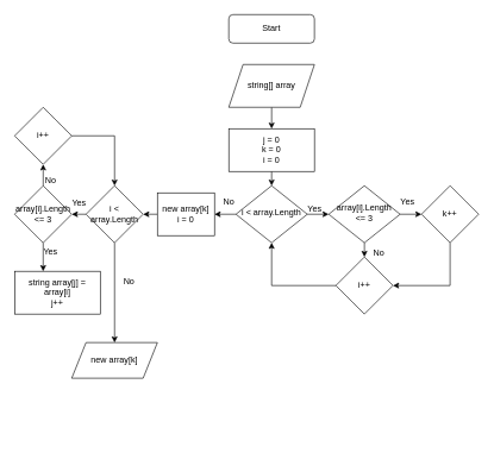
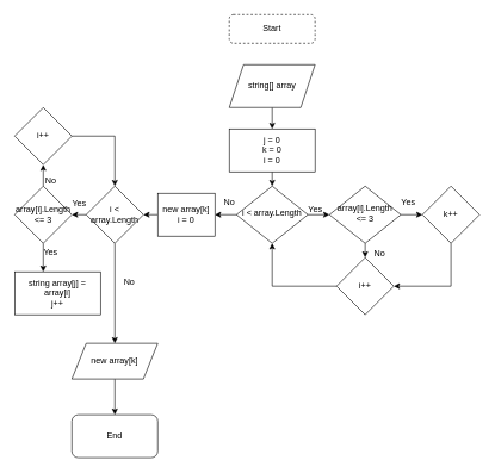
  <mxCell id="0" />
  <mxCell id="1" parent="0" />
- <mxCell id="2" value="Start" style="rounded=1;whiteSpace=wrap;html=1;fontSize=12;glass=0;strokeWidth=1;shadow=0;" parent="1" vertex="1"><mxGeometry x="320" y="20" width="120" height="40" as="geometry" /></mxCell>
+ <mxCell id="2" value="Start" style="rounded=1;whiteSpace=wrap;html=1;fontSize=12;glass=0;strokeWidth=1;shadow=0;dashed=1;" parent="1" vertex="1"><mxGeometry x="320" y="20" width="120" height="40" as="geometry" /></mxCell>
  <mxCell id="3" style="edgeStyle=orthogonalEdgeStyle;rounded=0;orthogonalLoop=1;jettySize=auto;html=1;exitX=1;exitY=0.5;exitDx=0;exitDy=0;entryX=0;entryY=0.5;entryDx=0;entryDy=0;" parent="1" source="5" target="8" edge="1"><mxGeometry relative="1" as="geometry" /></mxCell>
  <mxCell id="4" style="edgeStyle=orthogonalEdgeStyle;rounded=0;orthogonalLoop=1;jettySize=auto;html=1;exitX=0;exitY=0.5;exitDx=0;exitDy=0;entryX=1;entryY=0.5;entryDx=0;entryDy=0;" parent="1" source="5" target="28" edge="1"><mxGeometry relative="1" as="geometry" /></mxCell>
  <mxCell id="5" value="i &amp;lt; array.Length" style="rhombus;whiteSpace=wrap;html=1;shadow=0;fontFamily=Helvetica;fontSize=12;align=center;strokeWidth=1;spacing=6;spacingTop=-4;" parent="1" vertex="1"><mxGeometry x="330" y="260" width="100" height="80" as="geometry" /></mxCell>
  <mxCell id="6" style="edgeStyle=orthogonalEdgeStyle;rounded=0;orthogonalLoop=1;jettySize=auto;html=1;exitX=1;exitY=0.5;exitDx=0;exitDy=0;entryX=0;entryY=0.5;entryDx=0;entryDy=0;" parent="1" source="8" target="18" edge="1"><mxGeometry relative="1" as="geometry" /></mxCell>
  <mxCell id="7" style="edgeStyle=orthogonalEdgeStyle;rounded=0;orthogonalLoop=1;jettySize=auto;html=1;exitX=0.5;exitY=1;exitDx=0;exitDy=0;entryX=0.5;entryY=0;entryDx=0;entryDy=0;" parent="1" source="8" target="23" edge="1"><mxGeometry relative="1" as="geometry" /></mxCell>
  <mxCell id="8" value="array[i].Length &amp;lt;= 3" style="rhombus;whiteSpace=wrap;html=1;shadow=0;fontFamily=Helvetica;fontSize=12;align=center;strokeWidth=1;spacing=6;spacingTop=-4;" parent="1" vertex="1"><mxGeometry x="460" y="260" width="100" height="80" as="geometry" /></mxCell>
  <mxCell id="9" style="edgeStyle=orthogonalEdgeStyle;rounded=0;orthogonalLoop=1;jettySize=auto;html=1;exitX=0.5;exitY=1;exitDx=0;exitDy=0;entryX=0.5;entryY=0;entryDx=0;entryDy=0;" parent="1" source="10" target="12" edge="1"><mxGeometry relative="1" as="geometry" /></mxCell>
  <mxCell id="10" value="string[] array" style="shape=parallelogram;perimeter=parallelogramPerimeter;whiteSpace=wrap;html=1;fixedSize=1;" parent="1" vertex="1"><mxGeometry x="320" y="90" width="120" height="60" as="geometry" /></mxCell>
  <mxCell id="11" style="edgeStyle=orthogonalEdgeStyle;rounded=0;orthogonalLoop=1;jettySize=auto;html=1;exitX=0.5;exitY=1;exitDx=0;exitDy=0;entryX=0.5;entryY=0;entryDx=0;entryDy=0;" parent="1" source="12" target="5" edge="1"><mxGeometry relative="1" as="geometry" /></mxCell>
  <mxCell id="12" value="j = 0&lt;br&gt;k = 0&lt;br&gt;i = 0" style="rounded=0;whiteSpace=wrap;html=1;" parent="1" vertex="1"><mxGeometry x="320" y="180" width="120" height="60" as="geometry" /></mxCell>
  <mxCell id="13" value="Yes" style="text;html=1;align=center;verticalAlign=middle;resizable=0;points=[];autosize=1;strokeColor=none;fillColor=none;" parent="1" vertex="1"><mxGeometry x="420" y="278" width="40" height="30" as="geometry" /></mxCell>
  <mxCell id="14" style="edgeStyle=orthogonalEdgeStyle;rounded=0;orthogonalLoop=1;jettySize=auto;html=1;exitX=0.5;exitY=0;exitDx=0;exitDy=0;entryX=0.5;entryY=1;entryDx=0;entryDy=0;" parent="1" source="16" target="33" edge="1"><mxGeometry relative="1" as="geometry" /></mxCell>
  <mxCell id="15" style="edgeStyle=orthogonalEdgeStyle;rounded=0;orthogonalLoop=1;jettySize=auto;html=1;exitX=0.5;exitY=1;exitDx=0;exitDy=0;entryX=0.333;entryY=0;entryDx=0;entryDy=0;entryPerimeter=0;" parent="1" source="16" target="35" edge="1"><mxGeometry relative="1" as="geometry" /></mxCell>
  <mxCell id="16" value="array[i].Length &amp;lt;= 3" style="rhombus;whiteSpace=wrap;html=1;" parent="1" vertex="1"><mxGeometry x="20" y="260" width="80" height="80" as="geometry" /></mxCell>
  <mxCell id="17" style="edgeStyle=orthogonalEdgeStyle;rounded=0;orthogonalLoop=1;jettySize=auto;html=1;exitX=0.5;exitY=1;exitDx=0;exitDy=0;entryX=1;entryY=0.5;entryDx=0;entryDy=0;" parent="1" source="18" target="23" edge="1"><mxGeometry relative="1" as="geometry" /></mxCell>
  <mxCell id="18" value="k++" style="rhombus;whiteSpace=wrap;html=1;" parent="1" vertex="1"><mxGeometry x="590" y="260" width="80" height="80" as="geometry" /></mxCell>
  <mxCell id="19" style="edgeStyle=orthogonalEdgeStyle;rounded=0;orthogonalLoop=1;jettySize=auto;html=1;exitX=0;exitY=0.5;exitDx=0;exitDy=0;entryX=1;entryY=0.5;entryDx=0;entryDy=0;" parent="1" source="21" target="16" edge="1"><mxGeometry relative="1" as="geometry" /></mxCell>
  <mxCell id="20" style="edgeStyle=orthogonalEdgeStyle;rounded=0;orthogonalLoop=1;jettySize=auto;html=1;exitX=0.5;exitY=1;exitDx=0;exitDy=0;entryX=0.5;entryY=0;entryDx=0;entryDy=0;" edge="1" parent="1" source="21" target="30"><mxGeometry relative="1" as="geometry" /></mxCell>
  <mxCell id="21" value="i &amp;lt; array.Length" style="rhombus;whiteSpace=wrap;html=1;" parent="1" vertex="1"><mxGeometry x="120" y="260" width="80" height="80" as="geometry" /></mxCell>
  <mxCell id="22" style="edgeStyle=orthogonalEdgeStyle;rounded=0;orthogonalLoop=1;jettySize=auto;html=1;exitX=0;exitY=0.5;exitDx=0;exitDy=0;entryX=0.5;entryY=1;entryDx=0;entryDy=0;" parent="1" source="23" target="5" edge="1"><mxGeometry relative="1" as="geometry" /></mxCell>
  <mxCell id="23" value="i++" style="rhombus;whiteSpace=wrap;html=1;" parent="1" vertex="1"><mxGeometry x="470" y="360" width="80" height="80" as="geometry" /></mxCell>
  <mxCell id="24" value="Yes" style="text;html=1;align=center;verticalAlign=middle;resizable=0;points=[];autosize=1;strokeColor=none;fillColor=none;" parent="1" vertex="1"><mxGeometry x="550" y="268" width="40" height="30" as="geometry" /></mxCell>
  <mxCell id="25" value="No" style="text;html=1;align=center;verticalAlign=middle;resizable=0;points=[];autosize=1;strokeColor=none;fillColor=none;" parent="1" vertex="1"><mxGeometry x="510" y="340" width="40" height="30" as="geometry" /></mxCell>
  <mxCell id="26" value="No" style="text;html=1;align=center;verticalAlign=middle;resizable=0;points=[];autosize=1;strokeColor=none;fillColor=none;" parent="1" vertex="1"><mxGeometry x="300" y="268" width="40" height="30" as="geometry" /></mxCell>
  <mxCell id="27" style="edgeStyle=orthogonalEdgeStyle;rounded=0;orthogonalLoop=1;jettySize=auto;html=1;exitX=0;exitY=0.5;exitDx=0;exitDy=0;entryX=1;entryY=0.5;entryDx=0;entryDy=0;" parent="1" source="28" target="21" edge="1"><mxGeometry relative="1" as="geometry" /></mxCell>
  <mxCell id="28" value="new array[k]&lt;br&gt;i = 0" style="rounded=0;whiteSpace=wrap;html=1;" parent="1" vertex="1"><mxGeometry x="220" y="270" width="80" height="60" as="geometry" /></mxCell>
+ <mxCell id="29" style="edgeStyle=orthogonalEdgeStyle;rounded=0;orthogonalLoop=1;jettySize=auto;html=1;exitX=0.5;exitY=1;exitDx=0;exitDy=0;entryX=0.5;entryY=0;entryDx=0;entryDy=0;" edge="1" parent="1" source="30" target="38"><mxGeometry relative="1" as="geometry" /></mxCell>
  <mxCell id="30" value="new array[k]" style="shape=parallelogram;perimeter=parallelogramPerimeter;whiteSpace=wrap;html=1;fixedSize=1;" parent="1" vertex="1"><mxGeometry x="100" y="480" width="120" height="50" as="geometry" /></mxCell>
  <mxCell id="31" value="Yes" style="text;html=1;align=center;verticalAlign=middle;resizable=0;points=[];autosize=1;strokeColor=none;fillColor=none;" parent="1" vertex="1"><mxGeometry x="90" y="270" width="40" height="30" as="geometry" /></mxCell>
  <mxCell id="32" style="edgeStyle=orthogonalEdgeStyle;rounded=0;orthogonalLoop=1;jettySize=auto;html=1;exitX=1;exitY=0.5;exitDx=0;exitDy=0;entryX=0.5;entryY=0;entryDx=0;entryDy=0;" parent="1" source="33" target="21" edge="1"><mxGeometry relative="1" as="geometry" /></mxCell>
  <mxCell id="33" value="i++" style="rhombus;whiteSpace=wrap;html=1;" parent="1" vertex="1"><mxGeometry x="20" y="150" width="80" height="80" as="geometry" /></mxCell>
  <mxCell id="34" value="No" style="text;html=1;align=center;verticalAlign=middle;resizable=0;points=[];autosize=1;strokeColor=none;fillColor=none;" parent="1" vertex="1"><mxGeometry x="50" y="238" width="40" height="30" as="geometry" /></mxCell>
  <mxCell id="35" value="string array[j] = array[i]&lt;br&gt;j++" style="rounded=0;whiteSpace=wrap;html=1;" parent="1" vertex="1"><mxGeometry x="20" y="380" width="120" height="60" as="geometry" /></mxCell>
  <mxCell id="36" value="Yes" style="text;html=1;align=center;verticalAlign=middle;resizable=0;points=[];autosize=1;strokeColor=none;fillColor=none;" parent="1" vertex="1"><mxGeometry x="50" y="338" width="40" height="30" as="geometry" /></mxCell>
  <mxCell id="37" value="No" style="text;html=1;align=center;verticalAlign=middle;resizable=0;points=[];autosize=1;strokeColor=none;fillColor=none;" vertex="1" parent="1"><mxGeometry x="160" y="380" width="40" height="30" as="geometry" /></mxCell>
+ <mxCell id="38" value="End" style="rounded=1;whiteSpace=wrap;html=1;" vertex="1" parent="1"><mxGeometry x="100" y="580" width="120" height="60" as="geometry" /></mxCell>
